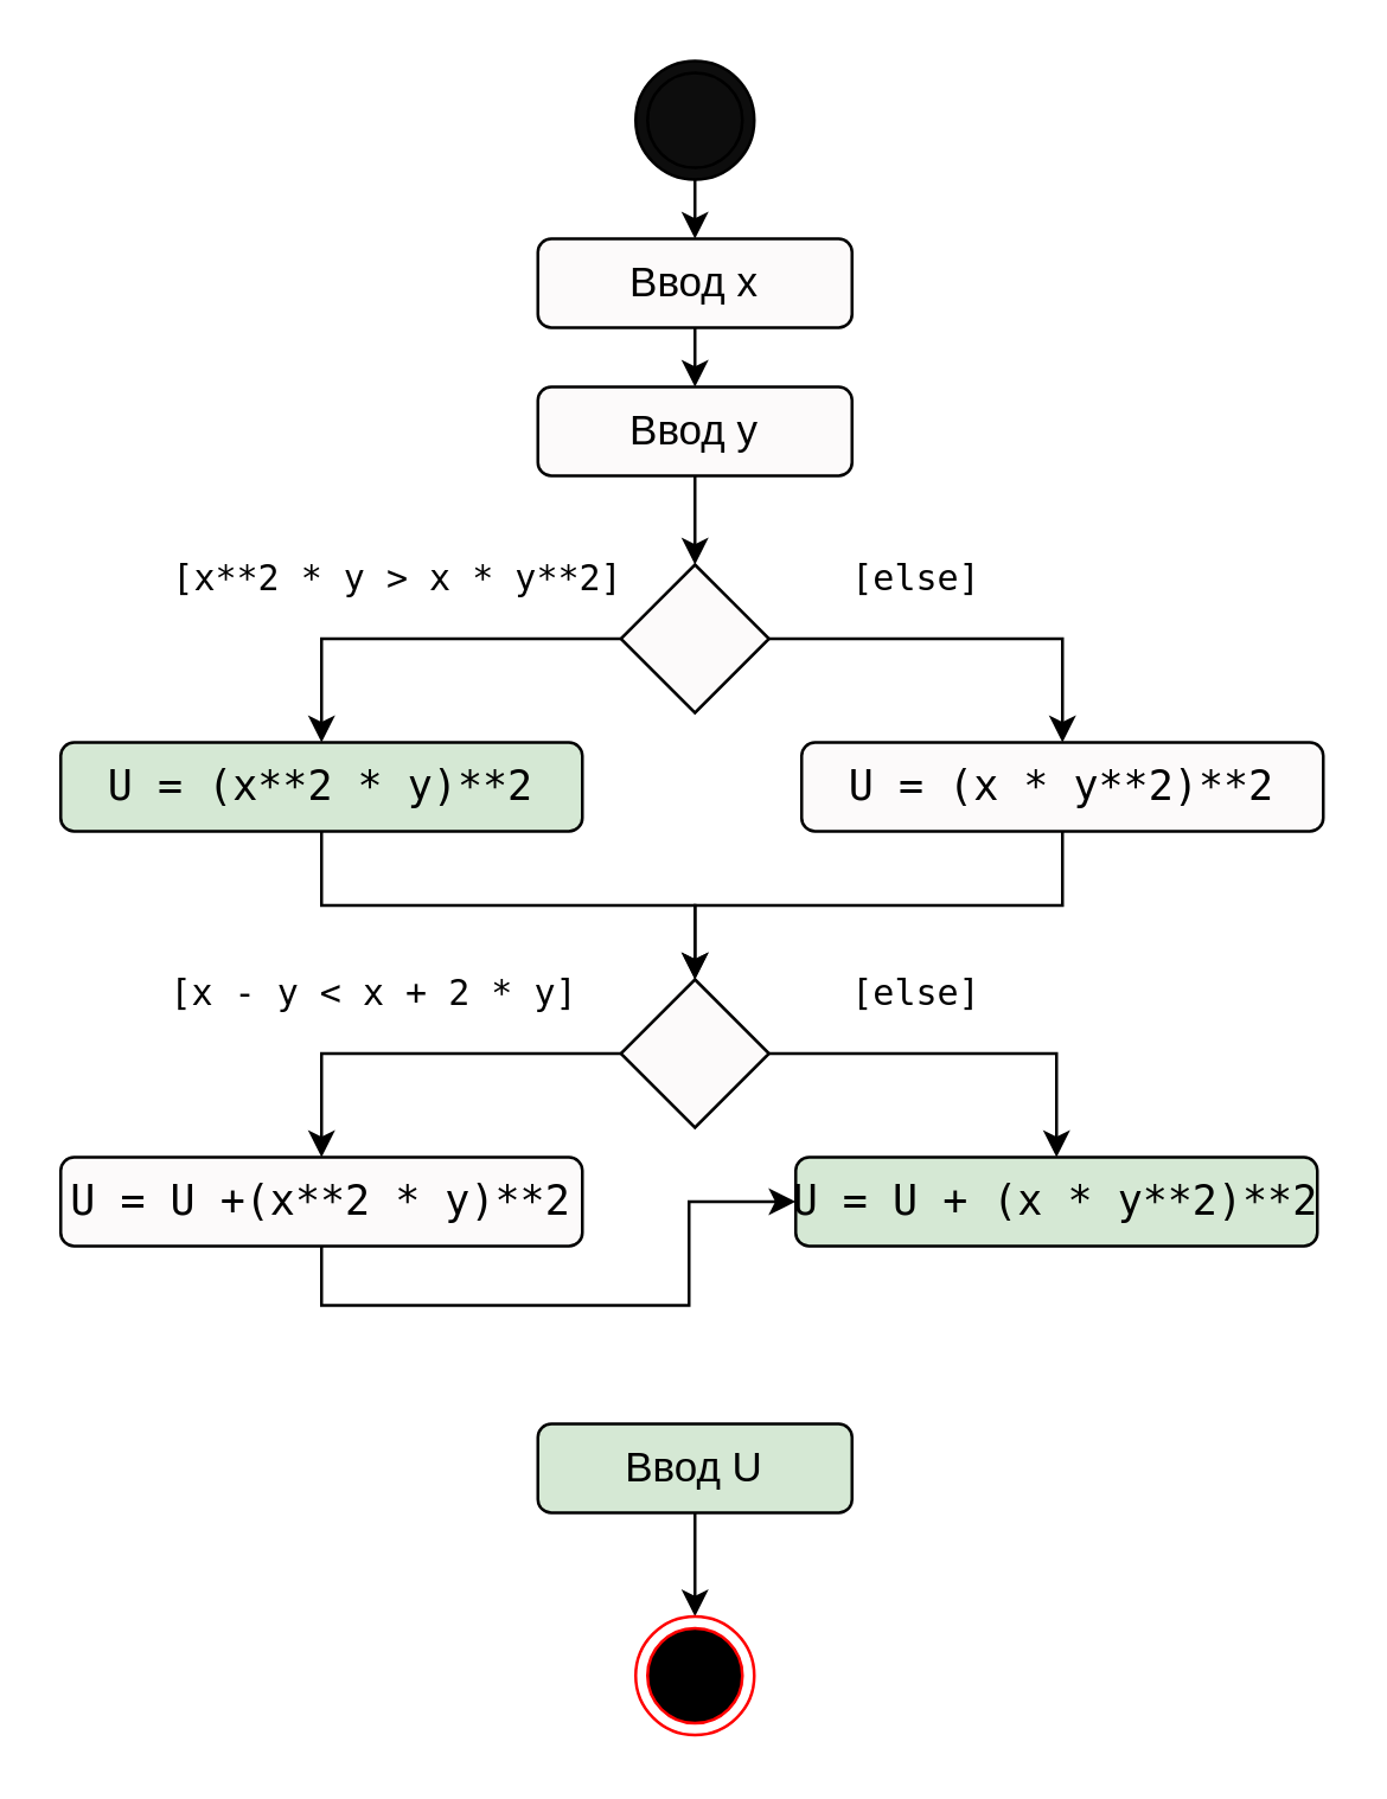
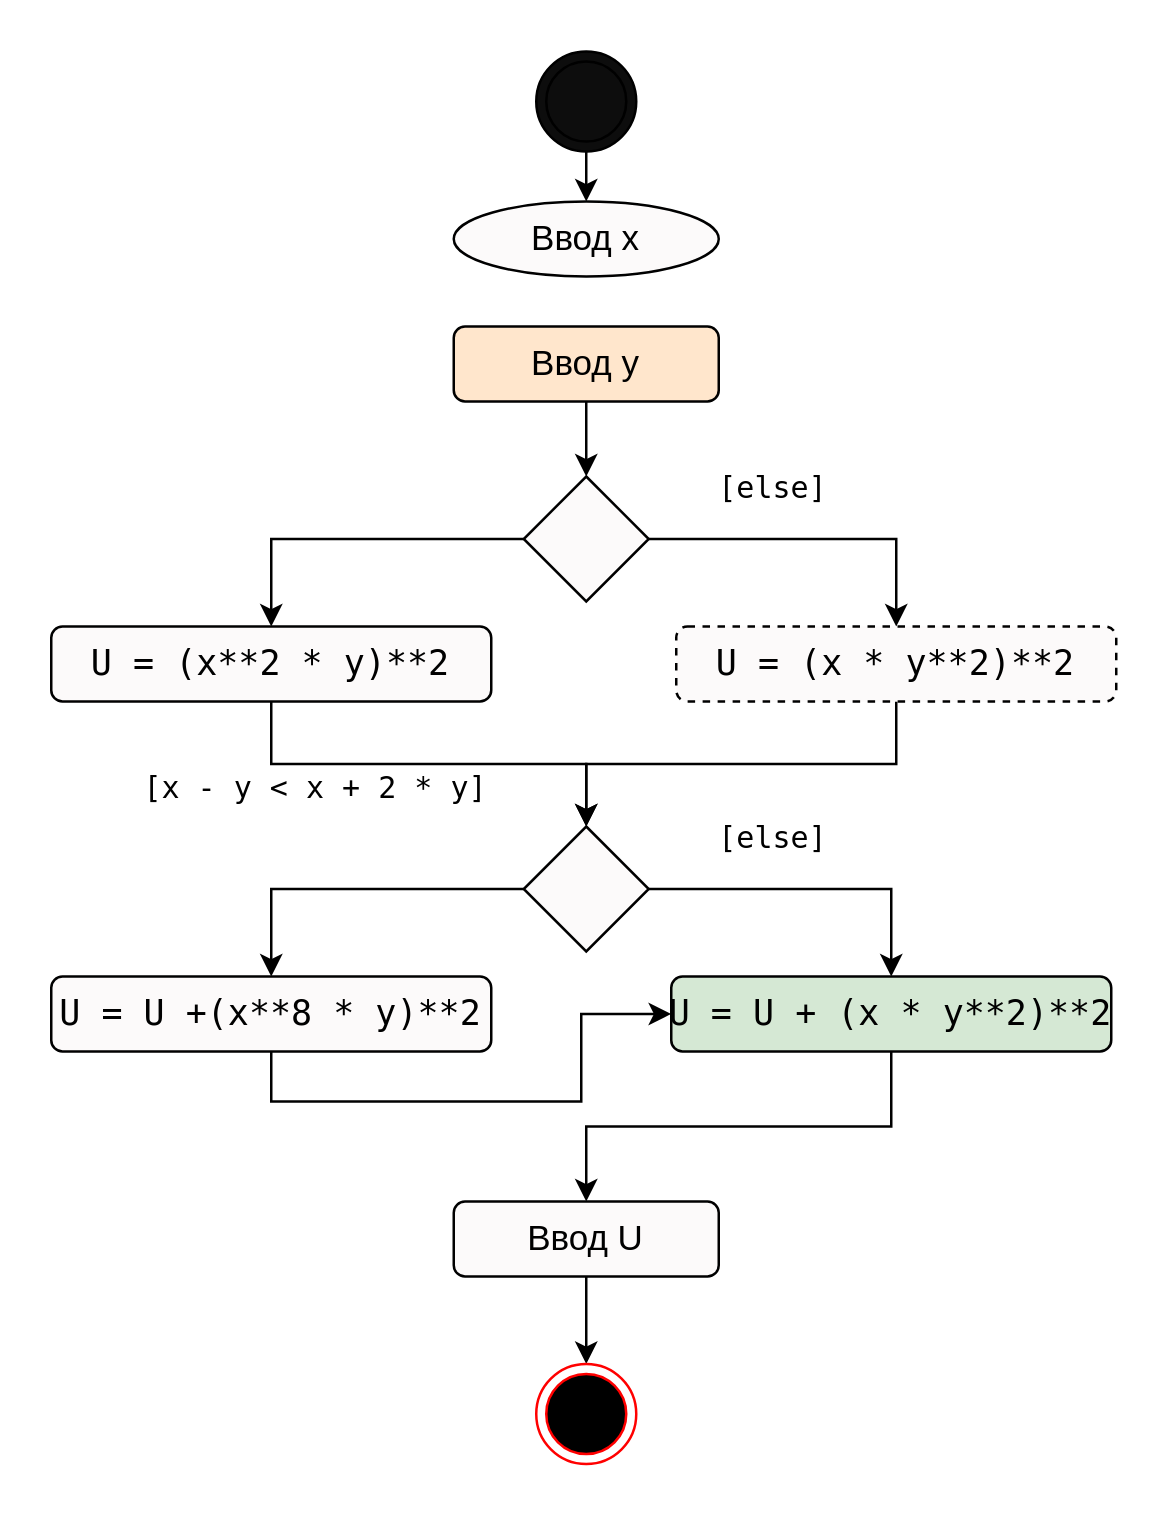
  <mxCell id="0" />
  <mxCell id="1" parent="0" />
  <mxCell id="2" style="edgeStyle=orthogonalEdgeStyle;rounded=0;orthogonalLoop=1;jettySize=auto;html=1;exitX=0.5;exitY=1;exitDx=0;exitDy=0;entryX=0.5;entryY=0;entryDx=0;entryDy=0;fontSize=14;" edge="1" parent="1" source="3" target="5"><mxGeometry relative="1" as="geometry" /></mxCell>
  <mxCell id="3" value="" style="ellipse;shape=doubleEllipse;html=1;dashed=0;whitespace=wrap;aspect=fixed;fillColor=#0D0D0D;" vertex="1" parent="1"><mxGeometry x="214" y="20" width="40" height="40" as="geometry" /></mxCell>
- <mxCell id="4" style="edgeStyle=orthogonalEdgeStyle;rounded=0;orthogonalLoop=1;jettySize=auto;html=1;exitX=0.5;exitY=1;exitDx=0;exitDy=0;entryX=0.5;entryY=0;entryDx=0;entryDy=0;" edge="1" parent="1" source="5" target="7"><mxGeometry relative="1" as="geometry" /></mxCell>
- <mxCell id="5" value="Ввод x" style="rounded=1;whiteSpace=wrap;html=1;fillColor=#FCFAFA;fontSize=14;" vertex="1" parent="1"><mxGeometry x="181" y="80" width="106" height="30" as="geometry" /></mxCell>
+ <mxCell id="5" value="Ввод x" style="ellipse;whiteSpace=wrap;html=1;fillColor=#FCFAFA;fontSize=14;" vertex="1" parent="1"><mxGeometry x="181" y="80" width="106" height="30" as="geometry" /></mxCell>
  <mxCell id="6" style="edgeStyle=orthogonalEdgeStyle;rounded=0;orthogonalLoop=1;jettySize=auto;html=1;exitX=0.5;exitY=1;exitDx=0;exitDy=0;entryX=0.5;entryY=0;entryDx=0;entryDy=0;" edge="1" parent="1" source="7" target="10"><mxGeometry relative="1" as="geometry" /></mxCell>
- <mxCell id="7" value="Ввод y" style="rounded=1;whiteSpace=wrap;html=1;fillColor=#FCFAFA;fontSize=14;" vertex="1" parent="1"><mxGeometry x="181" y="130" width="106" height="30" as="geometry" /></mxCell>
+ <mxCell id="7" value="Ввод y" style="rounded=1;whiteSpace=wrap;html=1;fillColor=#ffe6cc;fontSize=14;" vertex="1" parent="1"><mxGeometry x="181" y="130" width="106" height="30" as="geometry" /></mxCell>
  <mxCell id="8" style="edgeStyle=orthogonalEdgeStyle;rounded=0;orthogonalLoop=1;jettySize=auto;html=1;exitX=0;exitY=0.5;exitDx=0;exitDy=0;fontColor=#000000;" edge="1" parent="1" source="10" target="12"><mxGeometry relative="1" as="geometry" /></mxCell>
  <mxCell id="9" style="edgeStyle=orthogonalEdgeStyle;rounded=0;orthogonalLoop=1;jettySize=auto;html=1;exitX=1;exitY=0.5;exitDx=0;exitDy=0;fontColor=#000000;" edge="1" parent="1" source="10" target="17"><mxGeometry relative="1" as="geometry" /></mxCell>
  <mxCell id="10" value="" style="rhombus;whiteSpace=wrap;html=1;fillColor=#FCFAFA;" vertex="1" parent="1"><mxGeometry x="209" y="190" width="50" height="50" as="geometry" /></mxCell>
  <mxCell id="11" style="edgeStyle=orthogonalEdgeStyle;rounded=0;orthogonalLoop=1;jettySize=auto;html=1;exitX=0.5;exitY=1;exitDx=0;exitDy=0;fontColor=#000000;" edge="1" parent="1" source="12" target="15"><mxGeometry relative="1" as="geometry" /></mxCell>
- <mxCell id="12" value="&lt;pre style=&quot;font-family: &amp;quot;jetbrains mono&amp;quot;, monospace;&quot;&gt;U = (x**&lt;span style=&quot;&quot;&gt;2 &lt;/span&gt;* y)**&lt;span style=&quot;&quot;&gt;2&lt;/span&gt;&lt;/pre&gt;" style="rounded=1;whiteSpace=wrap;html=1;fillColor=#d5e8d4;fontSize=14;labelBackgroundColor=none;" vertex="1" parent="1"><mxGeometry x="20" y="250" width="176" height="30" as="geometry" /></mxCell>
+ <mxCell id="12" value="&lt;pre style=&quot;font-family: &amp;quot;jetbrains mono&amp;quot;, monospace;&quot;&gt;U = (x**&lt;span style=&quot;&quot;&gt;2 &lt;/span&gt;* y)**&lt;span style=&quot;&quot;&gt;2&lt;/span&gt;&lt;/pre&gt;" style="rounded=1;whiteSpace=wrap;html=1;fillColor=#FCFAFA;fontSize=14;labelBackgroundColor=none;" vertex="1" parent="1"><mxGeometry x="20" y="250" width="176" height="30" as="geometry" /></mxCell>
  <mxCell id="13" style="edgeStyle=orthogonalEdgeStyle;rounded=0;orthogonalLoop=1;jettySize=auto;html=1;exitX=0;exitY=0.5;exitDx=0;exitDy=0;fontColor=#000000;" edge="1" parent="1" source="15" target="21"><mxGeometry relative="1" as="geometry" /></mxCell>
  <mxCell id="14" style="edgeStyle=orthogonalEdgeStyle;rounded=0;orthogonalLoop=1;jettySize=auto;html=1;exitX=1;exitY=0.5;exitDx=0;exitDy=0;fontColor=#000000;" edge="1" parent="1" source="15" target="23"><mxGeometry relative="1" as="geometry" /></mxCell>
  <mxCell id="15" value="" style="rhombus;whiteSpace=wrap;html=1;fillColor=#FCFAFA;" vertex="1" parent="1"><mxGeometry x="209" y="330" width="50" height="50" as="geometry" /></mxCell>
  <mxCell id="16" style="edgeStyle=orthogonalEdgeStyle;rounded=0;orthogonalLoop=1;jettySize=auto;html=1;exitX=0.5;exitY=1;exitDx=0;exitDy=0;fontColor=#000000;" edge="1" parent="1" source="17" target="15"><mxGeometry relative="1" as="geometry" /></mxCell>
- <mxCell id="17" value="&lt;pre style=&quot;font-family: &amp;quot;jetbrains mono&amp;quot; , monospace&quot;&gt;&lt;pre style=&quot;font-family: &amp;quot;jetbrains mono&amp;quot;, monospace;&quot;&gt;U = (x * y**&lt;span style=&quot;&quot;&gt;2&lt;/span&gt;)**&lt;span style=&quot;&quot;&gt;2&lt;/span&gt;&lt;/pre&gt;&lt;/pre&gt;" style="rounded=1;whiteSpace=wrap;html=1;fillColor=#FCFAFA;fontSize=14;labelBackgroundColor=none;" vertex="1" parent="1"><mxGeometry x="270" y="250" width="176" height="30" as="geometry" /></mxCell>
- <mxCell id="18" value="&lt;pre style=&quot;font-family: &amp;quot;jetbrains mono&amp;quot; , monospace&quot;&gt;[x**&lt;span&gt;2 &lt;/span&gt;* y &amp;gt; x * y**&lt;span&gt;2]&lt;/span&gt;&lt;/pre&gt;" style="text;whiteSpace=wrap;html=1;verticalAlign=middle;labelBackgroundColor=none;align=center;" vertex="1" parent="1"><mxGeometry x="59" y="180" width="150" height="30" as="geometry" /></mxCell>
+ <mxCell id="17" value="&lt;pre style=&quot;font-family: &amp;quot;jetbrains mono&amp;quot; , monospace&quot;&gt;&lt;pre style=&quot;font-family: &amp;quot;jetbrains mono&amp;quot;, monospace;&quot;&gt;U = (x * y**&lt;span style=&quot;&quot;&gt;2&lt;/span&gt;)**&lt;span style=&quot;&quot;&gt;2&lt;/span&gt;&lt;/pre&gt;&lt;/pre&gt;" style="rounded=1;whiteSpace=wrap;html=1;fillColor=#FCFAFA;fontSize=14;labelBackgroundColor=none;dashed=1;" vertex="1" parent="1"><mxGeometry x="270" y="250" width="176" height="30" as="geometry" /></mxCell>
  <mxCell id="19" value="&lt;pre style=&quot;font-family: &amp;#34;jetbrains mono&amp;#34; , monospace&quot;&gt;[else&lt;span&gt;]&lt;/span&gt;&lt;/pre&gt;" style="text;whiteSpace=wrap;html=1;verticalAlign=middle;labelBackgroundColor=none;align=center;" vertex="1" parent="1"><mxGeometry x="268" y="180" width="82" height="30" as="geometry" /></mxCell>
  <mxCell id="20" style="edgeStyle=orthogonalEdgeStyle;rounded=0;orthogonalLoop=1;jettySize=auto;html=1;exitX=0.5;exitY=1;exitDx=0;exitDy=0;fontColor=#000000;" edge="1" parent="1" source="21" target="23"><mxGeometry relative="1" as="geometry" /></mxCell>
- <mxCell id="21" value="&lt;pre style=&quot;font-family: &amp;#34;jetbrains mono&amp;#34; , monospace&quot;&gt;U = U +(x**&lt;span&gt;2 &lt;/span&gt;* y)**&lt;span&gt;2&lt;/span&gt;&lt;/pre&gt;" style="rounded=1;whiteSpace=wrap;html=1;fillColor=#FCFAFA;fontSize=14;labelBackgroundColor=none;" vertex="1" parent="1"><mxGeometry x="20" y="390" width="176" height="30" as="geometry" /></mxCell>
+ <mxCell id="21" value="&lt;pre style=&quot;font-family: &amp;#34;jetbrains mono&amp;#34; , monospace&quot;&gt;U = U +(x**&lt;span&gt;8 &lt;/span&gt;* y)**&lt;span&gt;2&lt;/span&gt;&lt;/pre&gt;" style="rounded=1;whiteSpace=wrap;html=1;fillColor=#FCFAFA;fontSize=14;labelBackgroundColor=none;" vertex="1" parent="1"><mxGeometry x="20" y="390" width="176" height="30" as="geometry" /></mxCell>
+ <mxCell id="22" style="edgeStyle=orthogonalEdgeStyle;rounded=0;orthogonalLoop=1;jettySize=auto;html=1;exitX=0.5;exitY=1;exitDx=0;exitDy=0;fontColor=#000000;" edge="1" parent="1" source="23" target="27"><mxGeometry relative="1" as="geometry" /></mxCell>
  <mxCell id="23" value="&lt;pre style=&quot;font-family: &amp;#34;jetbrains mono&amp;#34; , monospace&quot;&gt;&lt;pre style=&quot;font-family: &amp;#34;jetbrains mono&amp;#34; , monospace&quot;&gt;U = U + (x * y**&lt;span&gt;2&lt;/span&gt;)**&lt;span&gt;2&lt;/span&gt;&lt;/pre&gt;&lt;/pre&gt;" style="rounded=1;whiteSpace=wrap;html=1;fillColor=#d5e8d4;fontSize=14;labelBackgroundColor=none;" vertex="1" parent="1"><mxGeometry x="268" y="390" width="176" height="30" as="geometry" /></mxCell>
- <mxCell id="24" value="&lt;pre style=&quot;font-family: &amp;#34;jetbrains mono&amp;#34; , monospace&quot;&gt;[x - y &amp;lt; x + &lt;span&gt;2 &lt;/span&gt;* y]&lt;/pre&gt;" style="text;whiteSpace=wrap;html=1;align=center;verticalAlign=middle;labelBackgroundColor=none;" vertex="1" parent="1"><mxGeometry x="56" y="320" width="140" height="30" as="geometry" /></mxCell>
+ <mxCell id="24" value="&lt;pre style=&quot;font-family: &amp;#34;jetbrains mono&amp;#34; , monospace&quot;&gt;[x - y &amp;lt; x + &lt;span&gt;2 &lt;/span&gt;* y]&lt;/pre&gt;" style="text;whiteSpace=wrap;html=1;align=center;verticalAlign=middle;labelBackgroundColor=none;" vertex="1" parent="1"><mxGeometry x="56" y="300" width="140" height="30" as="geometry" /></mxCell>
  <mxCell id="25" value="&lt;pre style=&quot;font-family: &amp;#34;jetbrains mono&amp;#34; , monospace&quot;&gt;[else&lt;span&gt;]&lt;/span&gt;&lt;/pre&gt;" style="text;whiteSpace=wrap;html=1;verticalAlign=middle;labelBackgroundColor=none;align=center;" vertex="1" parent="1"><mxGeometry x="268" y="320" width="82" height="30" as="geometry" /></mxCell>
  <mxCell id="26" style="edgeStyle=orthogonalEdgeStyle;rounded=0;orthogonalLoop=1;jettySize=auto;html=1;exitX=0.5;exitY=1;exitDx=0;exitDy=0;fontColor=#000000;" edge="1" parent="1" source="27" target="28"><mxGeometry relative="1" as="geometry" /></mxCell>
- <mxCell id="27" value="Ввод U" style="rounded=1;whiteSpace=wrap;html=1;fillColor=#d5e8d4;fontSize=14;" vertex="1" parent="1"><mxGeometry x="181" y="480" width="106" height="30" as="geometry" /></mxCell>
+ <mxCell id="27" value="Ввод U" style="rounded=1;whiteSpace=wrap;html=1;fillColor=#FCFAFA;fontSize=14;" vertex="1" parent="1"><mxGeometry x="181" y="480" width="106" height="30" as="geometry" /></mxCell>
  <mxCell id="28" value="" style="ellipse;html=1;shape=endState;fillColor=#000000;strokeColor=#ff0000;" vertex="1" parent="1"><mxGeometry x="214" y="545" width="40" height="40" as="geometry" /></mxCell>
